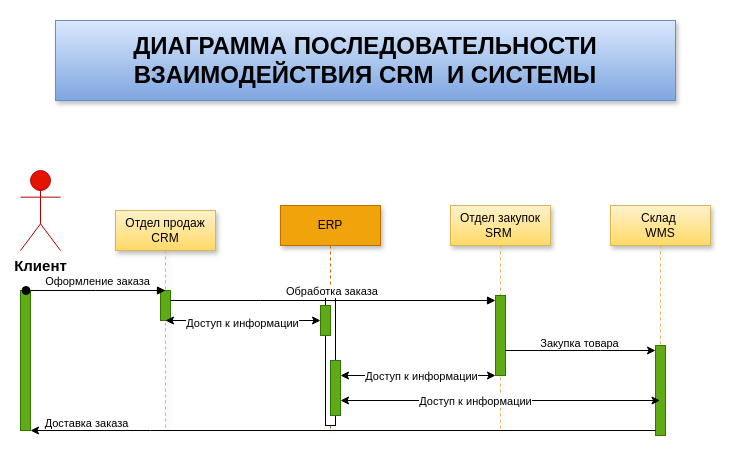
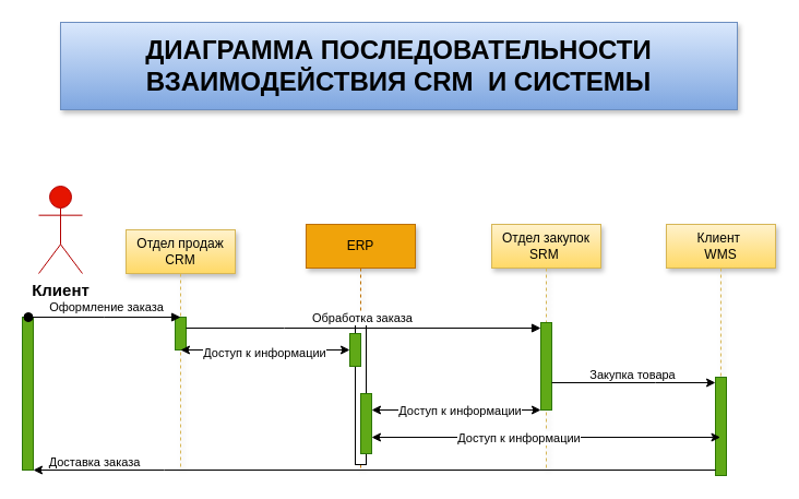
  <mxCell id="0" />
  <mxCell id="1" parent="0" />
  <mxCell id="2" value="Отдел продаж&lt;div&gt;CRM&lt;/div&gt;" style="shape=umlLifeline;perimeter=lifelinePerimeter;whiteSpace=wrap;html=1;container=0;dropTarget=0;collapsible=0;recursiveResize=0;outlineConnect=0;portConstraint=eastwest;newEdgeStyle={&quot;edgeStyle&quot;:&quot;elbowEdgeStyle&quot;,&quot;elbow&quot;:&quot;vertical&quot;,&quot;curved&quot;:0,&quot;rounded&quot;:0};fillColor=#fff2cc;gradientColor=#ffd966;strokeColor=#d6b656;shadow=1;" parent="1" vertex="1"><mxGeometry x="115" y="210" width="100" height="220" as="geometry" /></mxCell>
  <mxCell id="3" value="" style="html=1;points=[];perimeter=orthogonalPerimeter;outlineConnect=0;targetShapes=umlLifeline;portConstraint=eastwest;newEdgeStyle={&quot;edgeStyle&quot;:&quot;elbowEdgeStyle&quot;,&quot;elbow&quot;:&quot;vertical&quot;,&quot;curved&quot;:0,&quot;rounded&quot;:0};fillColor=#60a917;fontColor=#ffffff;strokeColor=#2D7600;" parent="2" vertex="1"><mxGeometry x="45" y="80" width="10" height="30" as="geometry" /></mxCell>
  <mxCell id="4" value="ERP" style="shape=umlLifeline;perimeter=lifelinePerimeter;whiteSpace=wrap;html=1;container=0;dropTarget=0;collapsible=0;recursiveResize=0;outlineConnect=0;portConstraint=eastwest;newEdgeStyle={&quot;edgeStyle&quot;:&quot;elbowEdgeStyle&quot;,&quot;elbow&quot;:&quot;vertical&quot;,&quot;curved&quot;:0,&quot;rounded&quot;:0};fillColor=#f0a30a;fontColor=#000000;strokeColor=#BD7000;shadow=1;" parent="1" vertex="1"><mxGeometry x="280" y="205" width="100" height="225" as="geometry" /></mxCell>
  <mxCell id="5" value="" style="html=1;points=[];perimeter=orthogonalPerimeter;outlineConnect=0;targetShapes=umlLifeline;portConstraint=eastwest;newEdgeStyle={&quot;edgeStyle&quot;:&quot;elbowEdgeStyle&quot;,&quot;elbow&quot;:&quot;vertical&quot;,&quot;curved&quot;:0,&quot;rounded&quot;:0};" parent="4" vertex="1"><mxGeometry x="45" y="90" width="10" height="130" as="geometry" /></mxCell>
  <mxCell id="6" value="" style="html=1;points=[];perimeter=orthogonalPerimeter;outlineConnect=0;targetShapes=umlLifeline;portConstraint=eastwest;newEdgeStyle={&quot;edgeStyle&quot;:&quot;elbowEdgeStyle&quot;,&quot;elbow&quot;:&quot;vertical&quot;,&quot;curved&quot;:0,&quot;rounded&quot;:0};fillColor=#60a917;fontColor=#ffffff;strokeColor=#2D7600;" parent="4" vertex="1"><mxGeometry x="40" y="100" width="10" height="30" as="geometry" /></mxCell>
  <mxCell id="7" value="" style="html=1;points=[];perimeter=orthogonalPerimeter;outlineConnect=0;targetShapes=umlLifeline;portConstraint=eastwest;newEdgeStyle={&quot;edgeStyle&quot;:&quot;elbowEdgeStyle&quot;,&quot;elbow&quot;:&quot;vertical&quot;,&quot;curved&quot;:0,&quot;rounded&quot;:0};fillColor=#60a917;fontColor=#ffffff;strokeColor=#2D7600;" parent="4" vertex="1"><mxGeometry x="50" y="155" width="10" height="55" as="geometry" /></mxCell>
  <mxCell id="8" value="Обработка заказа&amp;nbsp;" style="html=1;verticalAlign=bottom;endArrow=block;edgeStyle=elbowEdgeStyle;elbow=horizontal;curved=0;rounded=0;" parent="1" source="3" target="12" edge="1"><mxGeometry relative="1" as="geometry"><mxPoint x="170" y="310" as="sourcePoint" /><Array as="points"><mxPoint x="260" y="300" /></Array><mxPoint x="510" y="310" as="targetPoint" /></mxGeometry></mxCell>
- <mxCell id="9" value="&lt;font style=&quot;font-size: 15px;&quot;&gt;Клиент&lt;/font&gt;" style="shape=umlActor;verticalLabelPosition=bottom;verticalAlign=top;html=1;outlineConnect=0;fillColor=#e51400;fontColor=#000000;strokeColor=#B20000;fontStyle=1" parent="1" vertex="1"><mxGeometry x="20" y="170" width="40" height="80" as="geometry" /></mxCell>
+ <mxCell id="9" value="&lt;font style=&quot;font-size: 15px;&quot;&gt;Клиент&lt;/font&gt;" style="shape=umlActor;verticalLabelPosition=bottom;verticalAlign=top;html=1;outlineConnect=0;fillColor=#e51400;fontColor=#000000;strokeColor=#B20000;fontStyle=1" parent="1" vertex="1"><mxGeometry x="35" y="170" width="40" height="80" as="geometry" /></mxCell>
  <mxCell id="10" value="&lt;h1&gt;ДИАГРАММА ПОСЛЕДОВАТЕЛЬНОСТИ ВЗАИМОДЕЙСТВИЯ CRM&amp;nbsp; И СИСТЕМЫ&lt;/h1&gt;" style="text;html=1;align=center;verticalAlign=middle;whiteSpace=wrap;rounded=0;fillColor=#dae8fc;strokeColor=#6c8ebf;gradientColor=#7ea6e0;shadow=1;" parent="1" vertex="1"><mxGeometry x="55" y="20" width="620" height="80" as="geometry" /></mxCell>
  <mxCell id="11" value="&lt;span style=&quot;background-color: initial;&quot;&gt;Отдел закупок&lt;/span&gt;&lt;div&gt;&lt;span style=&quot;background-color: initial;&quot;&gt;SRM&amp;nbsp;&lt;/span&gt;&lt;/div&gt;" style="shape=umlLifeline;perimeter=lifelinePerimeter;whiteSpace=wrap;html=1;container=0;dropTarget=0;collapsible=0;recursiveResize=0;outlineConnect=0;portConstraint=eastwest;newEdgeStyle={&quot;edgeStyle&quot;:&quot;elbowEdgeStyle&quot;,&quot;elbow&quot;:&quot;vertical&quot;,&quot;curved&quot;:0,&quot;rounded&quot;:0};fillColor=#fff2cc;gradientColor=#ffd966;strokeColor=#d6b656;shadow=1;" parent="1" vertex="1"><mxGeometry x="450" y="205" width="100" height="225" as="geometry" /></mxCell>
  <mxCell id="12" value="" style="html=1;points=[];perimeter=orthogonalPerimeter;outlineConnect=0;targetShapes=umlLifeline;portConstraint=eastwest;newEdgeStyle={&quot;edgeStyle&quot;:&quot;elbowEdgeStyle&quot;,&quot;elbow&quot;:&quot;vertical&quot;,&quot;curved&quot;:0,&quot;rounded&quot;:0};fillColor=#60a917;fontColor=#ffffff;strokeColor=#2D7600;" parent="11" vertex="1"><mxGeometry x="45" y="90" width="10" height="80" as="geometry" /></mxCell>
- <mxCell id="13" value="Склад&amp;nbsp;&lt;div&gt;WMS&lt;/div&gt;" style="shape=umlLifeline;perimeter=lifelinePerimeter;whiteSpace=wrap;html=1;container=0;dropTarget=0;collapsible=0;recursiveResize=0;outlineConnect=0;portConstraint=eastwest;newEdgeStyle={&quot;edgeStyle&quot;:&quot;elbowEdgeStyle&quot;,&quot;elbow&quot;:&quot;vertical&quot;,&quot;curved&quot;:0,&quot;rounded&quot;:0};fillColor=#fff2cc;gradientColor=#ffd966;strokeColor=#d6b656;shadow=1;" parent="1" vertex="1"><mxGeometry x="610" y="205" width="100" height="225" as="geometry" /></mxCell>
+ <mxCell id="13" value="Клиент&amp;nbsp;&lt;div&gt;WMS&lt;/div&gt;" style="shape=umlLifeline;perimeter=lifelinePerimeter;whiteSpace=wrap;html=1;container=0;dropTarget=0;collapsible=0;recursiveResize=0;outlineConnect=0;portConstraint=eastwest;newEdgeStyle={&quot;edgeStyle&quot;:&quot;elbowEdgeStyle&quot;,&quot;elbow&quot;:&quot;vertical&quot;,&quot;curved&quot;:0,&quot;rounded&quot;:0};fillColor=#fff2cc;gradientColor=#ffd966;strokeColor=#d6b656;shadow=1;" parent="1" vertex="1"><mxGeometry x="610" y="205" width="100" height="225" as="geometry" /></mxCell>
  <mxCell id="14" value="" style="html=1;points=[];perimeter=orthogonalPerimeter;outlineConnect=0;targetShapes=umlLifeline;portConstraint=eastwest;newEdgeStyle={&quot;edgeStyle&quot;:&quot;elbowEdgeStyle&quot;,&quot;elbow&quot;:&quot;vertical&quot;,&quot;curved&quot;:0,&quot;rounded&quot;:0};fillColor=#60a917;fontColor=#ffffff;strokeColor=#2D7600;" parent="13" vertex="1"><mxGeometry x="45" y="140" width="10" height="90" as="geometry" /></mxCell>
  <mxCell id="15" value="" style="html=1;points=[];perimeter=orthogonalPerimeter;outlineConnect=0;targetShapes=umlLifeline;portConstraint=eastwest;newEdgeStyle={&quot;edgeStyle&quot;:&quot;elbowEdgeStyle&quot;,&quot;elbow&quot;:&quot;vertical&quot;,&quot;curved&quot;:0,&quot;rounded&quot;:0};fillColor=#60a917;fontColor=#ffffff;strokeColor=#2D7600;" parent="1" vertex="1"><mxGeometry x="20" y="290" width="10" height="140" as="geometry" /></mxCell>
  <mxCell id="16" value="&lt;font style=&quot;vertical-align: inherit;&quot;&gt;&lt;font style=&quot;vertical-align: inherit;&quot;&gt;Оформление заказа&lt;/font&gt;&lt;/font&gt;" style="html=1;verticalAlign=bottom;startArrow=oval;endArrow=block;startSize=8;edgeStyle=elbowEdgeStyle;elbow=vertical;curved=0;rounded=0;align=center;entryX=0.5;entryY=0;entryDx=0;entryDy=0;entryPerimeter=0;exitX=0.55;exitY=0;exitDx=0;exitDy=0;exitPerimeter=0;" parent="1" source="15" target="3" edge="1"><mxGeometry x="0.02" relative="1" as="geometry"><mxPoint x="63" y="280" as="sourcePoint" /><mxPoint x="162.5" y="290" as="targetPoint" /><mxPoint as="offset" /></mxGeometry></mxCell>
  <mxCell id="17" value="" style="edgeStyle=elbowEdgeStyle;rounded=0;orthogonalLoop=1;jettySize=auto;html=1;elbow=vertical;curved=0;" parent="1" source="12" target="14" edge="1"><mxGeometry relative="1" as="geometry"><mxPoint x="615" y="395" as="targetPoint" /><Array as="points"><mxPoint x="600" y="350" /><mxPoint x="530" y="320" /></Array></mxGeometry></mxCell>
  <mxCell id="18" value="Закупка товара" style="edgeLabel;html=1;align=center;verticalAlign=bottom;resizable=0;points=[];" parent="17" vertex="1" connectable="0"><mxGeometry x="-0.021" y="-1" relative="1" as="geometry"><mxPoint as="offset" /></mxGeometry></mxCell>
  <mxCell id="19" value="" style="endArrow=classic;startArrow=classic;html=1;rounded=0;exitX=0.5;exitY=1;exitDx=0;exitDy=0;exitPerimeter=0;" parent="1" source="3" edge="1"><mxGeometry width="50" height="50" relative="1" as="geometry"><mxPoint x="400" y="380" as="sourcePoint" /><mxPoint x="320" y="320" as="targetPoint" /><Array as="points"><mxPoint x="250" y="320" /></Array></mxGeometry></mxCell>
  <mxCell id="20" value="Доступ к информации" style="edgeLabel;html=1;align=center;verticalAlign=middle;resizable=0;points=[];" parent="19" vertex="1" connectable="0"><mxGeometry x="-0.015" y="-2" relative="1" as="geometry"><mxPoint as="offset" /></mxGeometry></mxCell>
  <mxCell id="21" value="" style="endArrow=classic;startArrow=classic;html=1;rounded=0;" parent="1" source="7" target="12" edge="1"><mxGeometry width="50" height="50" relative="1" as="geometry"><mxPoint x="400" y="380" as="sourcePoint" /><mxPoint x="450" y="330" as="targetPoint" /></mxGeometry></mxCell>
  <mxCell id="22" value="Доступ к информации" style="edgeLabel;html=1;align=center;verticalAlign=middle;resizable=0;points=[];" parent="21" vertex="1" connectable="0"><mxGeometry x="-0.187" relative="1" as="geometry"><mxPoint x="17" as="offset" /></mxGeometry></mxCell>
  <mxCell id="23" value="" style="edgeStyle=elbowEdgeStyle;rounded=0;orthogonalLoop=1;jettySize=auto;html=1;elbow=vertical;curved=0;verticalAlign=bottom;" parent="1" source="14" target="15" edge="1"><mxGeometry relative="1" as="geometry"><Array as="points"><mxPoint x="150" y="430" /></Array></mxGeometry></mxCell>
  <mxCell id="24" value="Доставка заказа" style="edgeLabel;html=1;align=center;verticalAlign=bottom;resizable=0;points=[];" parent="23" vertex="1" connectable="0"><mxGeometry x="0.824" y="1" relative="1" as="geometry"><mxPoint as="offset" /></mxGeometry></mxCell>
  <mxCell id="25" value="" style="endArrow=classic;startArrow=classic;html=1;rounded=0;" parent="1" source="7" target="13" edge="1"><mxGeometry width="50" height="50" relative="1" as="geometry"><mxPoint x="400" y="380" as="sourcePoint" /><mxPoint x="450" y="330" as="targetPoint" /><Array as="points"><mxPoint x="500" y="400" /></Array></mxGeometry></mxCell>
  <mxCell id="26" value="Доступ к информации" style="edgeLabel;html=1;align=center;verticalAlign=middle;resizable=0;points=[];" parent="25" vertex="1" connectable="0"><mxGeometry x="-0.161" relative="1" as="geometry"><mxPoint as="offset" /></mxGeometry></mxCell>
